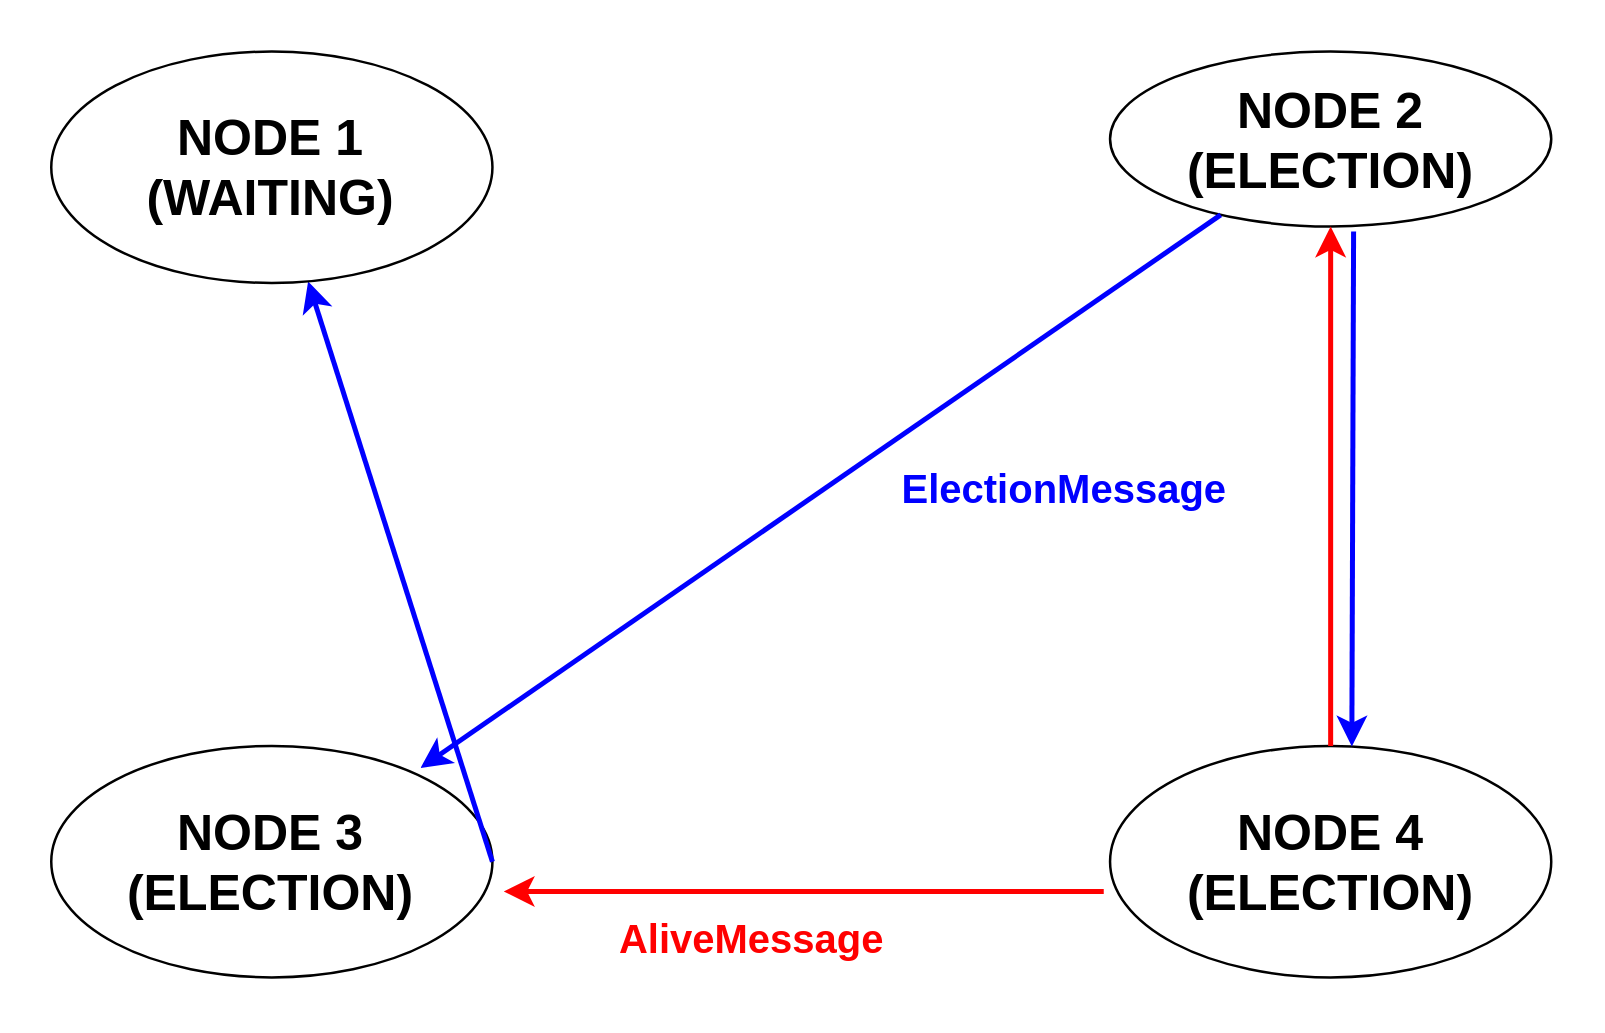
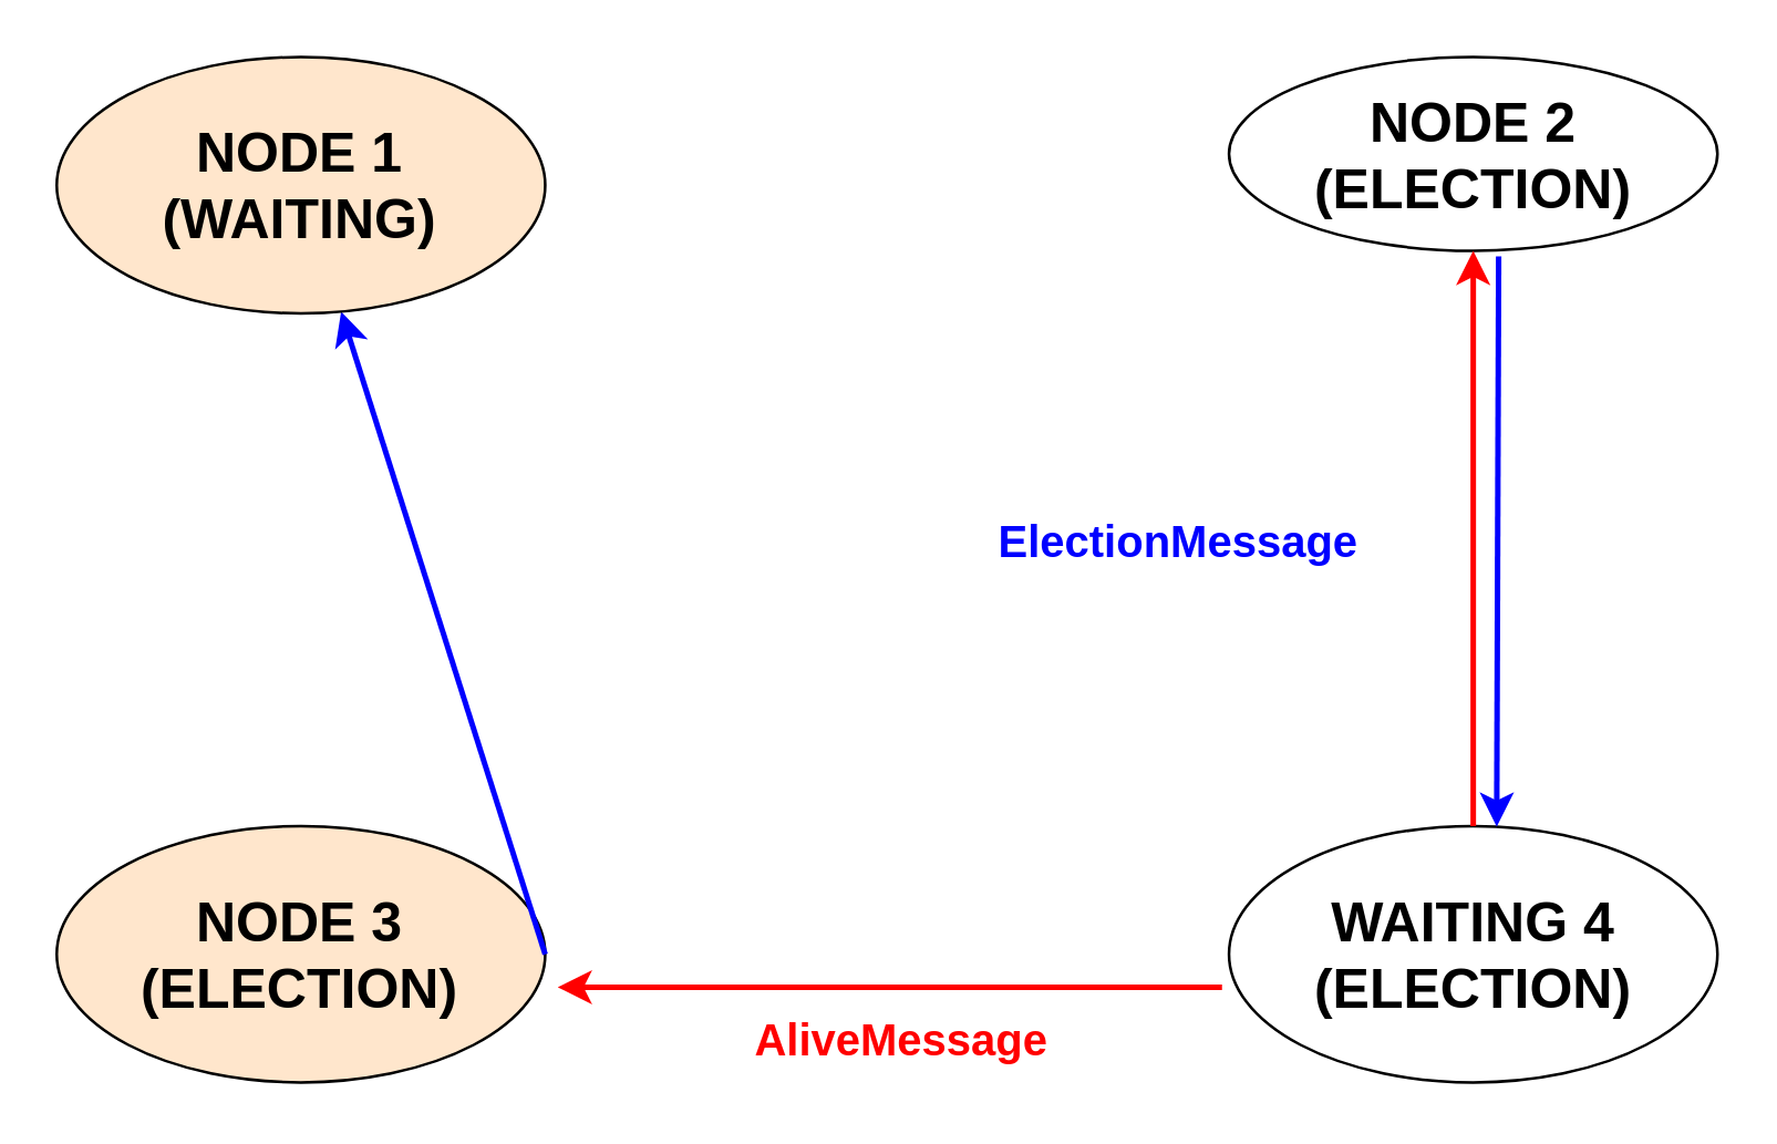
  <mxCell id="0" />
  <mxCell id="1" parent="0" />
  <mxCell id="2" value="&lt;b&gt;&lt;font style=&quot;font-size: 20px;&quot;&gt;NODE 2&lt;br&gt;(ELECTION)&lt;br&gt;&lt;/font&gt;&lt;/b&gt;" style="ellipse;whiteSpace=wrap;html=1;" parent="1" vertex="1"><mxGeometry x="443.529" y="20" width="176.471" height="70" as="geometry" /></mxCell>
- <mxCell id="3" value="&lt;b style=&quot;border-color: var(--border-color);&quot;&gt;&lt;font style=&quot;border-color: var(--border-color); font-size: 20px;&quot;&gt;NODE 3&lt;br style=&quot;border-color: var(--border-color);&quot;&gt;(ELECTION)&lt;/font&gt;&lt;/b&gt;" style="ellipse;whiteSpace=wrap;html=1;" parent="1" vertex="1"><mxGeometry y="297.778" width="176.471" height="92.593" as="geometry" x="20" /></mxCell>
- <mxCell id="4" value="&lt;b style=&quot;border-color: var(--border-color);&quot;&gt;&lt;font style=&quot;border-color: var(--border-color); font-size: 20px;&quot;&gt;NODE 4&lt;br style=&quot;border-color: var(--border-color);&quot;&gt;(ELECTION)&lt;/font&gt;&lt;/b&gt;" style="ellipse;whiteSpace=wrap;html=1;" parent="1" vertex="1"><mxGeometry x="443.529" y="297.778" width="176.471" height="92.593" as="geometry" /></mxCell>
+ <mxCell id="3" value="&lt;b style=&quot;border-color: var(--border-color);&quot;&gt;&lt;font style=&quot;border-color: var(--border-color); font-size: 20px;&quot;&gt;NODE 3&lt;br style=&quot;border-color: var(--border-color);&quot;&gt;(ELECTION)&lt;/font&gt;&lt;/b&gt;" style="ellipse;whiteSpace=wrap;html=1;fillColor=#ffe6cc;" parent="1" vertex="1"><mxGeometry y="297.778" width="176.471" height="92.593" as="geometry" x="20" /></mxCell>
+ <mxCell id="4" value="&lt;b style=&quot;border-color: var(--border-color);&quot;&gt;&lt;font style=&quot;border-color: var(--border-color); font-size: 20px;&quot;&gt;WAITING 4&lt;br style=&quot;border-color: var(--border-color);&quot;&gt;(ELECTION)&lt;/font&gt;&lt;/b&gt;" style="ellipse;whiteSpace=wrap;html=1;" parent="1" vertex="1"><mxGeometry x="443.529" y="297.778" width="176.471" height="92.593" as="geometry" /></mxCell>
  <mxCell id="5" value="" style="endArrow=classic;html=1;rounded=0;strokeColor=#FF0000;strokeWidth=2;" parent="1" edge="1"><mxGeometry x="0.25" y="-10" width="50" height="50" relative="1" as="geometry"><mxPoint x="441" y="356" as="sourcePoint" /><mxPoint x="201" y="356" as="targetPoint" /><mxPoint as="offset" /></mxGeometry></mxCell>
  <mxCell id="6" value="" style="endArrow=classic;html=1;rounded=0;strokeColor=#0000FF;strokeWidth=2;exitX=1;exitY=0.5;exitDx=0;exitDy=0;" edge="1" parent="1" source="3" target="10"><mxGeometry width="50" height="50" relative="1" as="geometry"><mxPoint x="311.762" y="190.002" as="sourcePoint" /><mxPoint x="108" y="300" as="targetPoint" /></mxGeometry></mxCell>
  <mxCell id="7" value="" style="endArrow=classic;html=1;rounded=0;strokeColor=#0000FF;strokeWidth=2;exitX=0.552;exitY=1.028;exitDx=0;exitDy=0;entryX=0.548;entryY=0.002;entryDx=0;entryDy=0;exitPerimeter=0;entryPerimeter=0;" edge="1" parent="1" source="2" target="4"><mxGeometry width="50" height="50" relative="1" as="geometry"><mxPoint x="118.235" y="122.593" as="sourcePoint" /><mxPoint x="118" y="310" as="targetPoint" /></mxGeometry></mxCell>
- <mxCell id="8" value="" style="endArrow=classic;html=1;rounded=0;strokeColor=#0000FF;strokeWidth=2;startArrow=none;entryX=0.837;entryY=0.095;entryDx=0;entryDy=0;entryPerimeter=0;" edge="1" parent="1" source="2" target="3"><mxGeometry width="50" height="50" relative="1" as="geometry"><mxPoint x="180" y="110" as="sourcePoint" /><mxPoint x="450" y="300" as="targetPoint" /></mxGeometry></mxCell>
  <mxCell id="9" value="&lt;b&gt;&lt;font style=&quot;font-size: 16px;&quot; color=&quot;#0000ff&quot;&gt;ElectionMessage&lt;/font&gt;&lt;/b&gt;" style="text;html=1;align=center;verticalAlign=middle;resizable=0;points=[];autosize=1;strokeColor=none;fillColor=none;" vertex="1" parent="1"><mxGeometry x="350" y="180" width="150" height="30" as="geometry" /></mxCell>
- <mxCell id="10" value="&lt;span style=&quot;font-size: 20px;&quot;&gt;&lt;b&gt;NODE 1&lt;br&gt;(WAITING)&lt;br&gt;&lt;/b&gt;&lt;/span&gt;" style="ellipse;whiteSpace=wrap;html=1;" parent="1" vertex="1"><mxGeometry width="176.471" height="92.593" as="geometry" x="20" y="20" /></mxCell>
+ <mxCell id="10" value="&lt;span style=&quot;font-size: 20px;&quot;&gt;&lt;b&gt;NODE 1&lt;br&gt;(WAITING)&lt;br&gt;&lt;/b&gt;&lt;/span&gt;" style="ellipse;whiteSpace=wrap;html=1;fillColor=#ffe6cc;" parent="1" vertex="1"><mxGeometry width="176.471" height="92.593" as="geometry" x="20" y="20" /></mxCell>
  <mxCell id="11" value="" style="endArrow=none;html=1;rounded=0;strokeColor=#0000FF;strokeWidth=2;" edge="1" parent="1" target="10"><mxGeometry width="50" height="50" relative="1" as="geometry"><mxPoint x="170" y="100" as="sourcePoint" /><mxPoint x="450" y="300" as="targetPoint" /></mxGeometry></mxCell>
- <mxCell id="12" value="&lt;span style=&quot;font-size: 16px;&quot;&gt;&lt;b style=&quot;&quot;&gt;&lt;font color=&quot;#ff0000&quot;&gt;AliveMessage&lt;/font&gt;&lt;/b&gt;&lt;/span&gt;" style="text;html=1;align=center;verticalAlign=middle;resizable=0;points=[];autosize=1;strokeColor=none;fillColor=none;" vertex="1" parent="1"><mxGeometry x="235" y="360" width="130" height="30" as="geometry" /></mxCell>
+ <mxCell id="12" value="&lt;span style=&quot;font-size: 16px;&quot;&gt;&lt;b style=&quot;&quot;&gt;&lt;font color=&quot;#ff0000&quot;&gt;AliveMessage&lt;/font&gt;&lt;/b&gt;&lt;/span&gt;" style="text;html=1;align=center;verticalAlign=middle;resizable=0;points=[];autosize=1;strokeColor=none;fillColor=none;" vertex="1" parent="1"><mxGeometry x="260" y="360" width="130" height="30" as="geometry" /></mxCell>
  <mxCell id="13" value="" style="endArrow=classic;html=1;rounded=0;strokeColor=#FF0000;strokeWidth=2;entryX=0.5;entryY=1;entryDx=0;entryDy=0;exitX=0.5;exitY=0;exitDx=0;exitDy=0;" edge="1" parent="1" source="4" target="2"><mxGeometry x="0.25" y="-10" width="50" height="50" relative="1" as="geometry"><mxPoint x="120" y="290" as="sourcePoint" /><mxPoint x="180" y="130" as="targetPoint" /><mxPoint as="offset" /></mxGeometry></mxCell>
